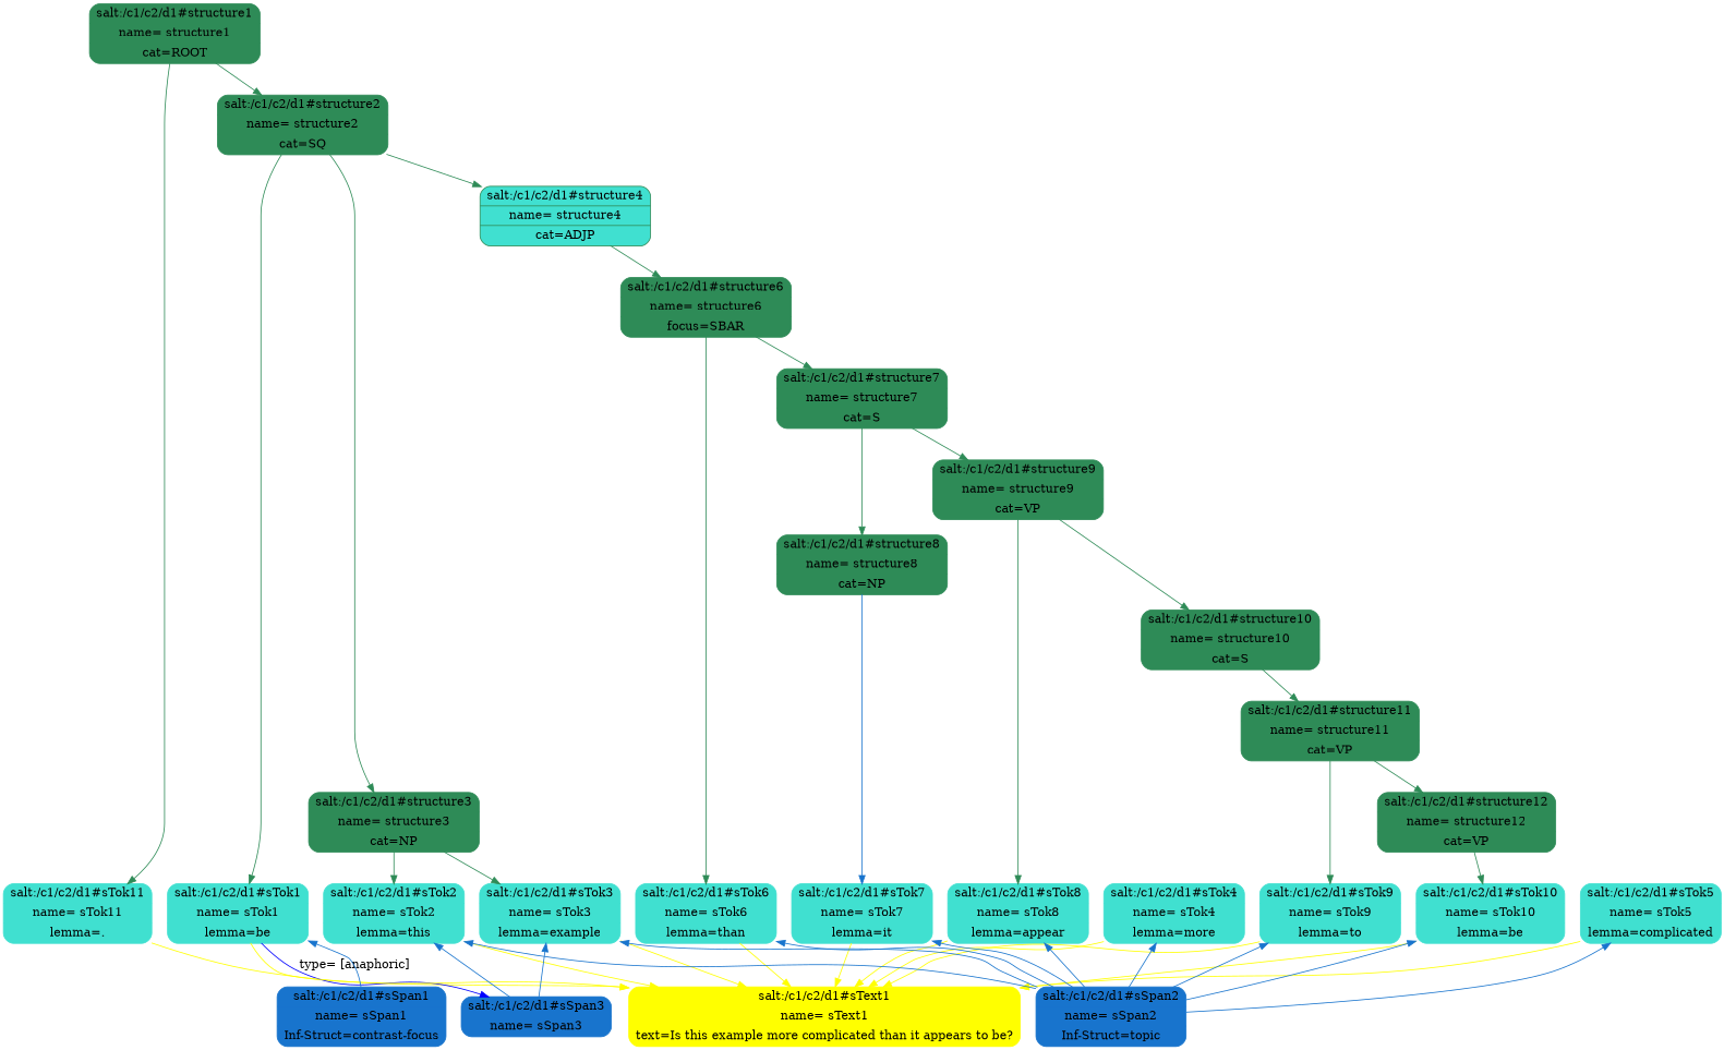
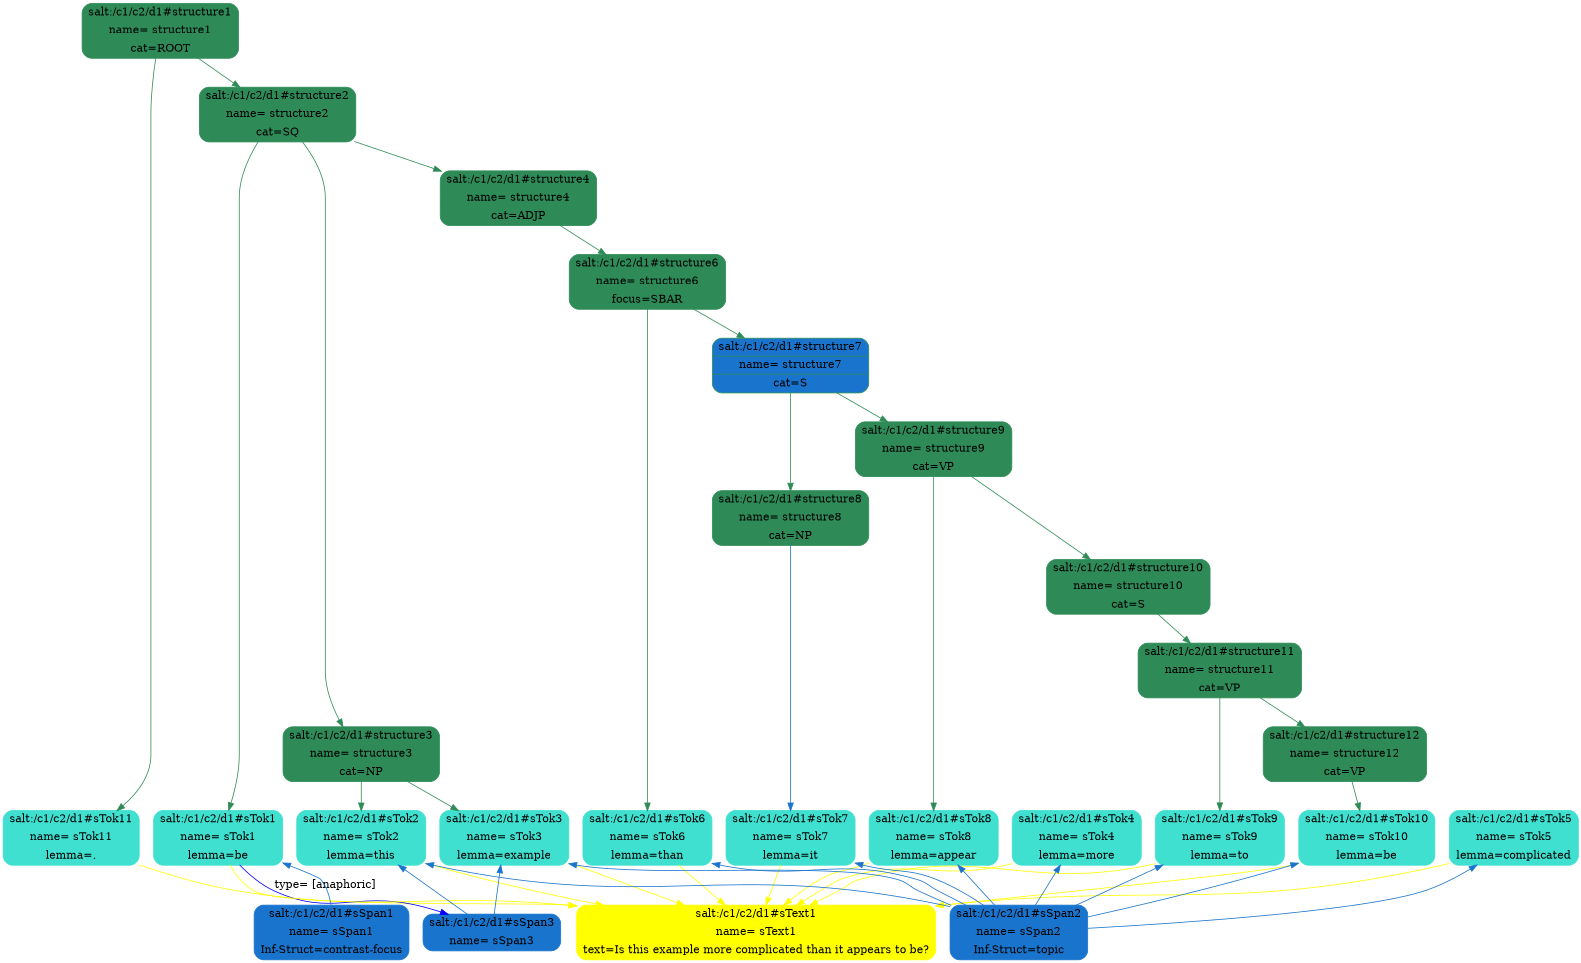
  digraph {
    ordering=out
    node [color=turquoise shape=Mrecord style=filled]
    edge [color=seagreen style=filled]
    n1 [color=yellow label="{{salt:/c1/c2/d1#sText1}|{name= sText1}|{text=Is this example more complicated than it appears to be?}}"]
    n2 [label="{{salt:/c1/c2/d1#sTok1}|{name= sTok1}|{lemma=be}}"]
    n3 [label="{{salt:/c1/c2/d1#sTok2}|{name= sTok2}|{lemma=this}}"]
    n4 [label="{{salt:/c1/c2/d1#sTok3}|{name= sTok3}|{lemma=example}}"]
    n5 [label="{{salt:/c1/c2/d1#sTok4}|{name= sTok4}|{lemma=more}}"]
    n6 [label="{{salt:/c1/c2/d1#sTok5}|{name= sTok5}|{lemma=complicated}}"]
    n7 [label="{{salt:/c1/c2/d1#sTok6}|{name= sTok6}|{lemma=than}}"]
    n8 [label="{{salt:/c1/c2/d1#sTok7}|{name= sTok7}|{lemma=it}}"]
    n9 [label="{{salt:/c1/c2/d1#sTok8}|{name= sTok8}|{lemma=appear}}"]
    n10 [label="{{salt:/c1/c2/d1#sTok9}|{name= sTok9}|{lemma=to}}"]
    n11 [label="{{salt:/c1/c2/d1#sTok10}|{name= sTok10}|{lemma=be}}"]
    n12 [label="{{salt:/c1/c2/d1#sTok11}|{name= sTok11}|{lemma=.}}"]
    n13 [color=dodgerblue3 label="{{salt:/c1/c2/d1#sSpan1}|{name= sSpan1}|{Inf-Struct=contrast-focus}}"]
    n14 [color=dodgerblue3 label="{{salt:/c1/c2/d1#sSpan3}|{name= sSpan3}}"]
    n15 [color=dodgerblue3 label="{{salt:/c1/c2/d1#sSpan2}|{name= sSpan2}|{Inf-Struct=topic}}"]
    n16 [color=seagreen label="{{salt:/c1/c2/d1#structure1}|{name= structure1}|{cat=ROOT}}"]
    n17 [color=seagreen label="{{salt:/c1/c2/d1#structure2}|{name= structure2}|{cat=SQ}}"]
    n18 [color=seagreen label="{{salt:/c1/c2/d1#structure3}|{name= structure3}|{cat=NP}}"]
-   n19 [color=seagreen label="{{salt:/c1/c2/d1#structure4}|{name= structure4}|{cat=ADJP}}" fillcolor=turquoise]
+   n19 [color=seagreen label="{{salt:/c1/c2/d1#structure4}|{name= structure4}|{cat=ADJP}}"]
    n20 [color=seagreen label="{{salt:/c1/c2/d1#structure6}|{name= structure6}|{focus=SBAR}}"]
-   n21 [color=seagreen label="{{salt:/c1/c2/d1#structure7}|{name= structure7}|{cat=S}}"]
+   n21 [color=seagreen label="{{salt:/c1/c2/d1#structure7}|{name= structure7}|{cat=S}}" fillcolor=dodgerblue3]
    n22 [color=seagreen label="{{salt:/c1/c2/d1#structure8}|{name= structure8}|{cat=NP}}"]
    n23 [color=seagreen label="{{salt:/c1/c2/d1#structure9}|{name= structure9}|{cat=VP}}"]
    n24 [color=seagreen label="{{salt:/c1/c2/d1#structure10}|{name= structure10}|{cat=S}}"]
    n25 [color=seagreen label="{{salt:/c1/c2/d1#structure11}|{name= structure11}|{cat=VP}}"]
    n26 [color=seagreen label="{{salt:/c1/c2/d1#structure12}|{name= structure12}|{cat=VP}}"]
    subgraph sub_1 {
      rank=max
      n1
    }
    subgraph sub_2 {
      rank=same
      n2
      n3
      n4
      n5
      n6
      n7
      n8
      n9
      n10
      n11
      n12
    }
    subgraph sub_3 {
      rank=same
      n13
      n14
      n15
    }
    n2 -> n1 [color=yellow]
    n2 -> n14 [color=blue label="type= [anaphoric]"]
    n3 -> n1 [color=yellow]
    n4 -> n1 [color=yellow]
    n5 -> n1 [color=yellow]
    n6 -> n1 [color=yellow]
    n7 -> n1 [color=yellow]
    n8 -> n1 [color=yellow]
    n9 -> n1 [color=yellow]
    n10 -> n1 [color=yellow]
    n11 -> n1 [color=yellow]
    n12 -> n1 [color=yellow]
    n13 -> n2 [color=dodgerblue3]
    n14 -> n3 [color=dodgerblue3]
    n14 -> n4 [color=dodgerblue3]
    n15 -> n3 [color=dodgerblue3]
    n15 -> n4 [color=dodgerblue3]
    n15 -> n5 [color=dodgerblue3]
    n15 -> n6 [color=dodgerblue3]
    n15 -> n7 [color=dodgerblue3]
    n15 -> n8 [color=dodgerblue3]
    n15 -> n9 [color=dodgerblue3]
    n15 -> n10 [color=dodgerblue3]
    n15 -> n11 [color=dodgerblue3]
    n16 -> n12
    n16 -> n17
    n17 -> n2
    n17 -> n18
    n17 -> n19
    n18 -> n3
    n18 -> n4
    n19 -> n20
    n20 -> n7
    n20 -> n21
    n21 -> n22
    n21 -> n23
    n22 -> n8 [color=dodgerblue3]
    n23 -> n9
    n23 -> n24
    n24 -> n25
    n25 -> n10
    n25 -> n26
    n26 -> n11
  }
